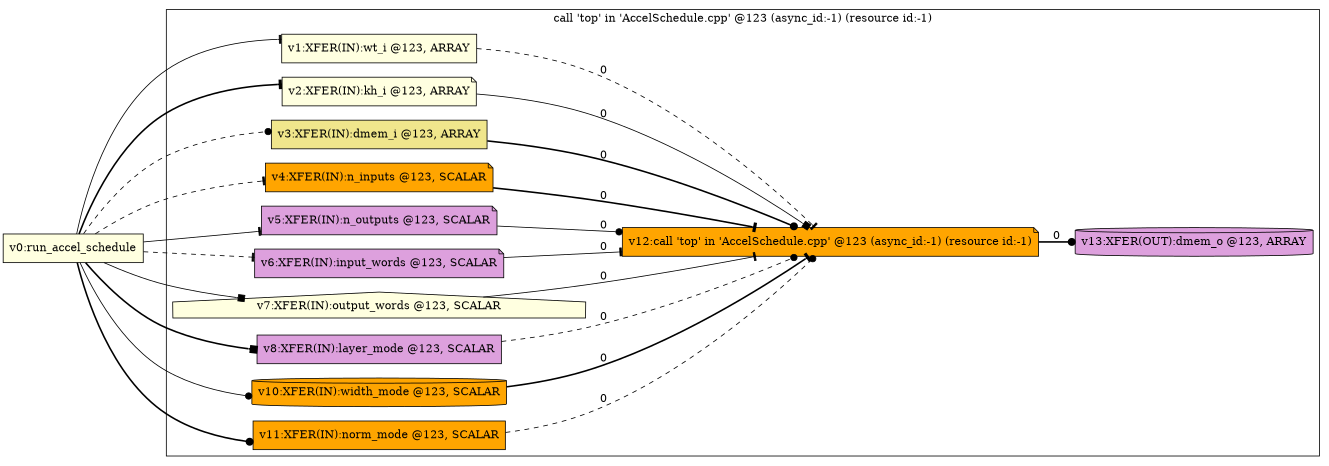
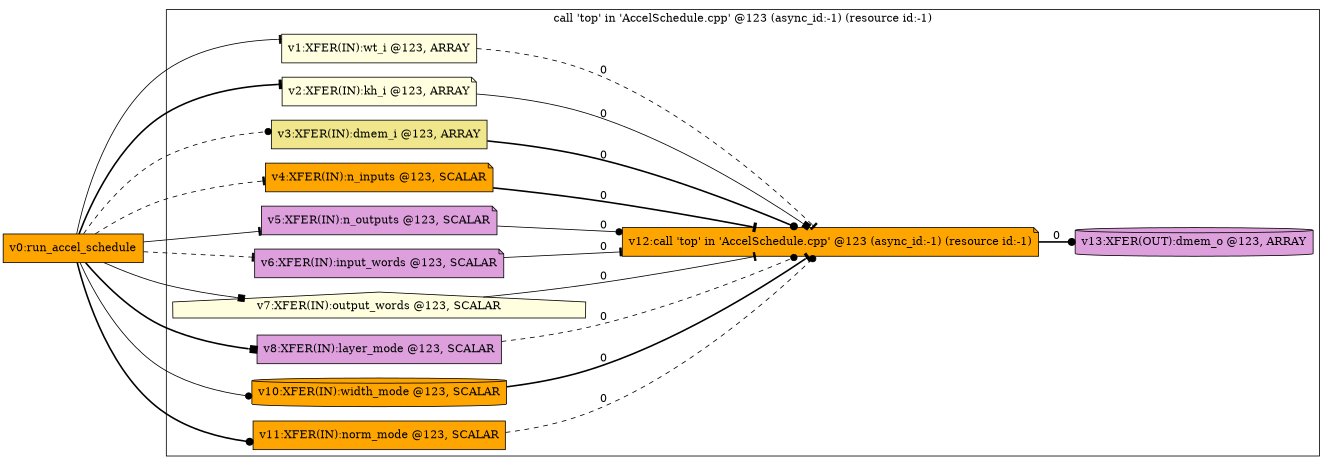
  digraph {
    rankdir=LR
    node [fillcolor=lightyellow shape=box style=filled]
    edge [arrowhead=tee style=solid]
    n1 [label="v1:XFER(IN):wt_i @123, ARRAY\n"]
    n2 [label="v2:XFER(IN):kh_i @123, ARRAY\n" shape=note]
    n3 [fillcolor=khaki label="v3:XFER(IN):dmem_i @123, ARRAY\n"]
    n4 [fillcolor=orange label="v4:XFER(IN):n_inputs @123, SCALAR\n" shape=note]
    n5 [fillcolor=plum label="v5:XFER(IN):n_outputs @123, SCALAR\n" shape=note]
    n6 [fillcolor=plum label="v6:XFER(IN):input_words @123, SCALAR\n" shape=note]
    n7 [label="v7:XFER(IN):output_words @123, SCALAR\n" shape=house]
    n8 [fillcolor=plum label="v8:XFER(IN):layer_mode @123, SCALAR\n"]
    n9 [fillcolor=orange label="v10:XFER(IN):width_mode @123, SCALAR\n" shape=cylinder]
    n10 [fillcolor=orange label="v11:XFER(IN):norm_mode @123, SCALAR\n"]
    n11 [fillcolor=orange label="v12:call 'top' in 'AccelSchedule.cpp' @123 (async_id:-1) (resource id:-1)\n" shape=note]
    n12 [fillcolor=plum label="v13:XFER(OUT):dmem_o @123, ARRAY\n" shape=cylinder]
-   n13 [label="v0:run_accel_schedule"]
+   n13 [fillcolor=orange label="v0:run_accel_schedule"]
    subgraph cluster_1 {
      label="call 'top' in 'AccelSchedule.cpp' @123 (async_id:-1) (resource id:-1)\n"
      n1
      n2
      n3
      n4
      n5
      n6
      n7
      n8
      n9
      n10
      n11
      n12
    }
    n1 -> n11 [label=0 style=dashed]
    n2 -> n11 [arrowhead=box label=0]
    n3 -> n11 [arrowhead=dot label=0 style=bold]
    n4 -> n11 [label=0 style=bold]
    n5 -> n11 [arrowhead=dot label=0]
    n6 -> n11 [label=0]
    n7 -> n11 [label=0]
    n8 -> n11 [arrowhead=dot label=0 style=dashed]
    n9 -> n11 [label=0 style=bold]
    n10 -> n11 [arrowhead=dot label=0 style=dashed]
    n11 -> n12 [arrowhead=dot label=0 style=bold]
    n13 -> n1
    n13 -> n2 [style=bold]
    n13 -> n3 [arrowhead=dot style=dashed]
    n13 -> n4 [style=dashed]
    n13 -> n5
    n13 -> n6 [style=dashed]
    n13 -> n7 [arrowhead=box]
    n13 -> n8 [arrowhead=box style=bold]
    n13 -> n9 [arrowhead=dot]
    n13 -> n10 [arrowhead=dot style=bold]
  }
